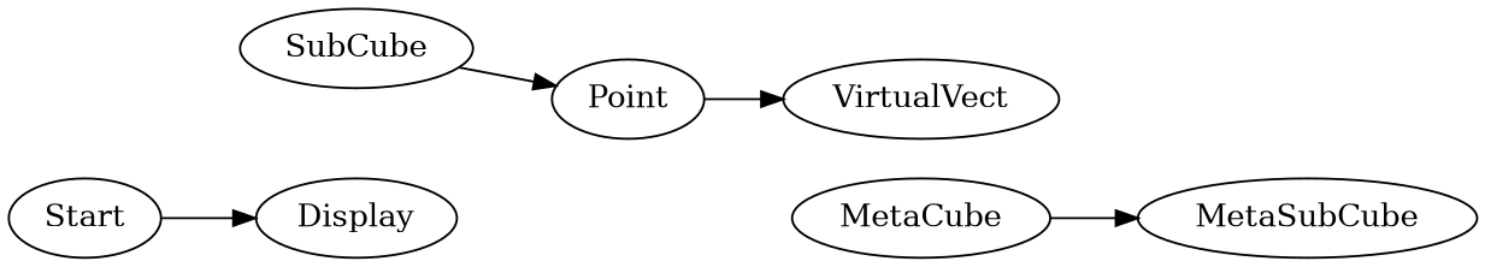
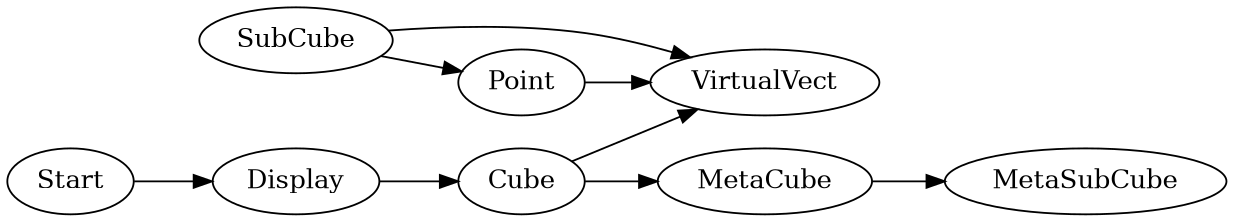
  digraph {
    rankdir=LR
    SubCube
    VirtualVect
    Point
    Display
+   Cube
    MetaCube
    MetaSubCube
    Start
+   SubCube -> VirtualVect
    SubCube -> Point
    Point -> VirtualVect
+   Display -> Cube
+   Cube -> VirtualVect
+   Cube -> MetaCube
    MetaCube -> MetaSubCube
    Start -> Display
  }
